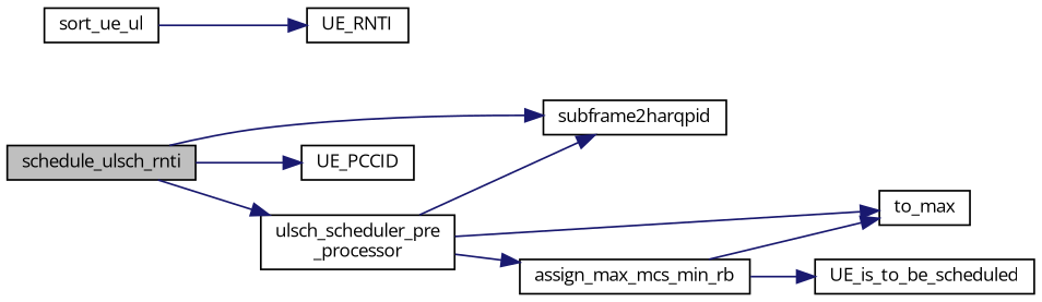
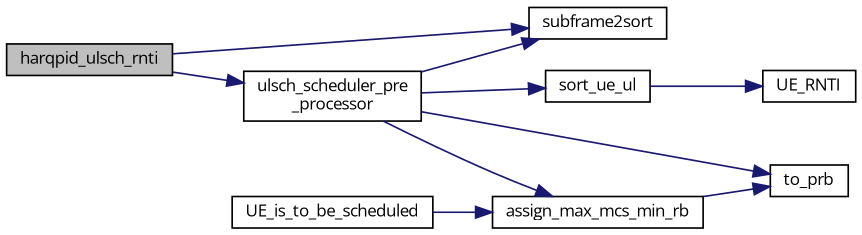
  digraph {
    fontname="Open Sans"
    rankdir=LR
    node [color=black fillcolor=white fontname="Open Sans" fontsize=10 shape=record style=filled]
    edge [color=midnightblue fontname="Open Sans" fontsize=10 labelfontname=Helvetica labelfontsize=10 style=solid]
-   n1 [fillcolor=grey75 fontcolor=black height=0.2 label=schedule_ulsch_rnti width=0.4]
-   n2 [height=0.2 label=subframe2harqpid width=0.4]
-   n3 [height=0.2 label=UE_PCCID width=0.4]
+   n1 [fillcolor=grey75 fontcolor=black height=0.2 label=harqpid_ulsch_rnti width=0.4]
+   n2 [height=0.2 label=subframe2sort width=0.4]
    n4 [height=0.2 label="ulsch_scheduler_pre\l_processor" width=0.4]
-   n5 [height=0.2 label=to_max width=0.4]
+   n5 [height=0.2 label=to_prb width=0.4]
    n6 [height=0.2 label=UE_RNTI width=0.4]
    n7 [height=0.2 label=assign_max_mcs_min_rb width=0.4]
    n8 [height=0.2 label=sort_ue_ul width=0.4]
    n9 [height=0.2 label=UE_is_to_be_scheduled width=0.4]
    n1 -> n2
-   n1 -> n3
    n1 -> n4
    n4 -> n2
    n4 -> n5
    n4 -> n7
+   n4 -> n8
    n7 -> n5
-   n7 -> n9
+   n9 -> n7
    n8 -> n6
  }
